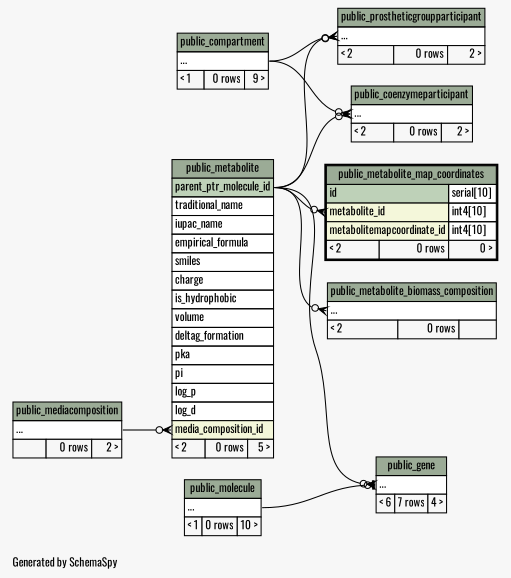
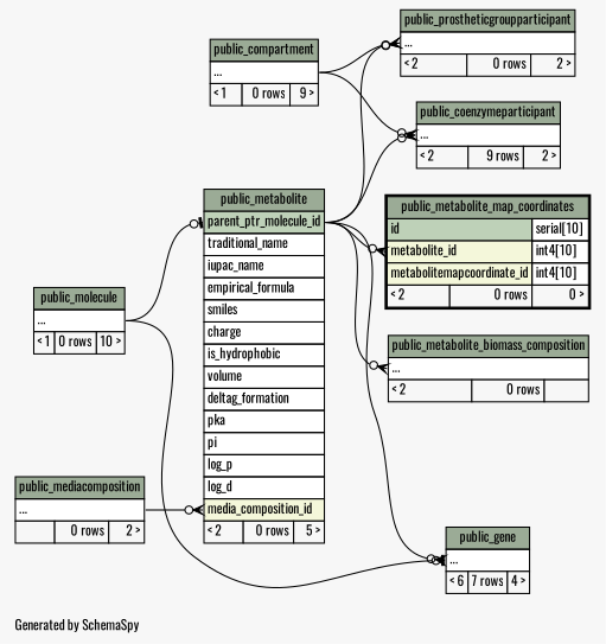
  digraph {
    bgcolor="#f7f7f7"
    fontname=Oswald
    fontsize=11
    label="\nGenerated by SchemaSpy"
    labeljust=l
    nodesep=0.18
    rankdir=RL
    ranksep=0.46
    node [fontname=Oswald fontsize=11 shape=plaintext]
    edge [arrowhead=none arrowsize=0.8 arrowtail=crowodot dir=back fontname=Oswald headport="elipses:e" tailport="elipses:w"]
-   n1 [label=<     <TABLE BORDER="0" CELLBORDER="1" CELLSPACING="0" BGCOLOR="#ffffff">       <TR><TD COLSPAN="3" BGCOLOR="#9bab96" ALIGN="CENTER">public_coenzymeparticipant</TD></TR>       <TR><TD PORT="elipses" COLSPAN="3" ALIGN="LEFT">...</TD></TR>       <TR><TD ALIGN="LEFT" BGCOLOR="#f7f7f7">&lt; 2</TD><TD ALIGN="RIGHT" BGCOLOR="#f7f7f7">0 rows</TD><TD ALIGN="RIGHT" BGCOLOR="#f7f7f7">2 &gt;</TD></TR>     </TABLE>>]
+   n1 [label=<     <TABLE BORDER="0" CELLBORDER="1" CELLSPACING="0" BGCOLOR="#ffffff">       <TR><TD COLSPAN="3" BGCOLOR="#9bab96" ALIGN="CENTER">public_coenzymeparticipant</TD></TR>       <TR><TD PORT="elipses" COLSPAN="3" ALIGN="LEFT">...</TD></TR>       <TR><TD ALIGN="LEFT" BGCOLOR="#f7f7f7">&lt; 2</TD><TD ALIGN="RIGHT" BGCOLOR="#f7f7f7">9 rows</TD><TD ALIGN="RIGHT" BGCOLOR="#f7f7f7">2 &gt;</TD></TR>     </TABLE>>]
    n2 [label=<     <TABLE BORDER="0" CELLBORDER="1" CELLSPACING="0" BGCOLOR="#ffffff">       <TR><TD COLSPAN="3" BGCOLOR="#9bab96" ALIGN="CENTER">public_compartment</TD></TR>       <TR><TD PORT="elipses" COLSPAN="3" ALIGN="LEFT">...</TD></TR>       <TR><TD ALIGN="LEFT" BGCOLOR="#f7f7f7">&lt; 1</TD><TD ALIGN="RIGHT" BGCOLOR="#f7f7f7">0 rows</TD><TD ALIGN="RIGHT" BGCOLOR="#f7f7f7">9 &gt;</TD></TR>     </TABLE>>]
    n3 [label=<     <TABLE BORDER="0" CELLBORDER="1" CELLSPACING="0" BGCOLOR="#ffffff">       <TR><TD COLSPAN="3" BGCOLOR="#9bab96" ALIGN="CENTER">public_metabolite</TD></TR>       <TR><TD PORT="parent_ptr_molecule_id" COLSPAN="3" BGCOLOR="#bed1b8" ALIGN="LEFT">parent_ptr_molecule_id</TD></TR>       <TR><TD PORT="traditional_name" COLSPAN="3" ALIGN="LEFT">traditional_name</TD></TR>       <TR><TD PORT="iupac_name" COLSPAN="3" ALIGN="LEFT">iupac_name</TD></TR>       <TR><TD PORT="empirical_formula" COLSPAN="3" ALIGN="LEFT">empirical_formula</TD></TR>       <TR><TD PORT="smiles" COLSPAN="3" ALIGN="LEFT">smiles</TD></TR>       <TR><TD PORT="charge" COLSPAN="3" ALIGN="LEFT">charge</TD></TR>       <TR><TD PORT="is_hydrophobic" COLSPAN="3" ALIGN="LEFT">is_hydrophobic</TD></TR>       <TR><TD PORT="volume" COLSPAN="3" ALIGN="LEFT">volume</TD></TR>       <TR><TD PORT="deltag_formation" COLSPAN="3" ALIGN="LEFT">deltag_formation</TD></TR>       <TR><TD PORT="pka" COLSPAN="3" ALIGN="LEFT">pka</TD></TR>       <TR><TD PORT="pi" COLSPAN="3" ALIGN="LEFT">pi</TD></TR>       <TR><TD PORT="log_p" COLSPAN="3" ALIGN="LEFT">log_p</TD></TR>       <TR><TD PORT="log_d" COLSPAN="3" ALIGN="LEFT">log_d</TD></TR>       <TR><TD PORT="media_composition_id" COLSPAN="3" BGCOLOR="#f4f7da" ALIGN="LEFT">media_composition_id</TD></TR>       <TR><TD ALIGN="LEFT" BGCOLOR="#f7f7f7">&lt; 2</TD><TD ALIGN="RIGHT" BGCOLOR="#f7f7f7">0 rows</TD><TD ALIGN="RIGHT" BGCOLOR="#f7f7f7">5 &gt;</TD></TR>     </TABLE>>]
    n4 [label=<     <TABLE BORDER="0" CELLBORDER="1" CELLSPACING="0" BGCOLOR="#ffffff">       <TR><TD COLSPAN="3" BGCOLOR="#9bab96" ALIGN="CENTER">public_molecule</TD></TR>       <TR><TD PORT="elipses" COLSPAN="3" ALIGN="LEFT">...</TD></TR>       <TR><TD ALIGN="LEFT" BGCOLOR="#f7f7f7">&lt; 1</TD><TD ALIGN="RIGHT" BGCOLOR="#f7f7f7">0 rows</TD><TD ALIGN="RIGHT" BGCOLOR="#f7f7f7">10 &gt;</TD></TR>     </TABLE>>]
    n5 [label=<     <TABLE BORDER="0" CELLBORDER="1" CELLSPACING="0" BGCOLOR="#ffffff">       <TR><TD COLSPAN="3" BGCOLOR="#9bab96" ALIGN="CENTER">public_mediacomposition</TD></TR>       <TR><TD PORT="elipses" COLSPAN="3" ALIGN="LEFT">...</TD></TR>       <TR><TD ALIGN="LEFT" BGCOLOR="#f7f7f7">  </TD><TD ALIGN="RIGHT" BGCOLOR="#f7f7f7">0 rows</TD><TD ALIGN="RIGHT" BGCOLOR="#f7f7f7">2 &gt;</TD></TR>     </TABLE>>]
    n6 [label=<     <TABLE BORDER="0" CELLBORDER="1" CELLSPACING="0" BGCOLOR="#ffffff">       <TR><TD COLSPAN="3" BGCOLOR="#9bab96" ALIGN="CENTER">public_gene</TD></TR>       <TR><TD PORT="elipses" COLSPAN="3" ALIGN="LEFT">...</TD></TR>       <TR><TD ALIGN="LEFT" BGCOLOR="#f7f7f7">&lt; 6</TD><TD ALIGN="RIGHT" BGCOLOR="#f7f7f7">7 rows</TD><TD ALIGN="RIGHT" BGCOLOR="#f7f7f7">4 &gt;</TD></TR>     </TABLE>>]
    n7 [label=<     <TABLE BORDER="0" CELLBORDER="1" CELLSPACING="0" BGCOLOR="#ffffff">       <TR><TD COLSPAN="3" BGCOLOR="#9bab96" ALIGN="CENTER">public_metabolite_biomass_composition</TD></TR>       <TR><TD PORT="elipses" COLSPAN="3" ALIGN="LEFT">...</TD></TR>       <TR><TD ALIGN="LEFT" BGCOLOR="#f7f7f7">&lt; 2</TD><TD ALIGN="RIGHT" BGCOLOR="#f7f7f7">0 rows</TD><TD ALIGN="RIGHT" BGCOLOR="#f7f7f7">  </TD></TR>     </TABLE>>]
    n8 [label=<     <TABLE BORDER="2" CELLBORDER="1" CELLSPACING="0" BGCOLOR="#ffffff">       <TR><TD COLSPAN="3" BGCOLOR="#9bab96" ALIGN="CENTER">public_metabolite_map_coordinates</TD></TR>       <TR><TD PORT="id" COLSPAN="2" BGCOLOR="#bed1b8" ALIGN="LEFT">id</TD><TD PORT="id.type" ALIGN="LEFT">serial[10]</TD></TR>       <TR><TD PORT="metabolite_id" COLSPAN="2" BGCOLOR="#f4f7da" ALIGN="LEFT">metabolite_id</TD><TD PORT="metabolite_id.type" ALIGN="LEFT">int4[10]</TD></TR>       <TR><TD PORT="metabolitemapcoordinate_id" COLSPAN="2" BGCOLOR="#f4f7da" ALIGN="LEFT">metabolitemapcoordinate_id</TD><TD PORT="metabolitemapcoordinate_id.type" ALIGN="LEFT">int4[10]</TD></TR>       <TR><TD ALIGN="LEFT" BGCOLOR="#f7f7f7">&lt; 2</TD><TD ALIGN="RIGHT" BGCOLOR="#f7f7f7">0 rows</TD><TD ALIGN="RIGHT" BGCOLOR="#f7f7f7">0 &gt;</TD></TR>     </TABLE>>]
    n9 [label=<     <TABLE BORDER="0" CELLBORDER="1" CELLSPACING="0" BGCOLOR="#ffffff">       <TR><TD COLSPAN="3" BGCOLOR="#9bab96" ALIGN="CENTER">public_prostheticgroupparticipant</TD></TR>       <TR><TD PORT="elipses" COLSPAN="3" ALIGN="LEFT">...</TD></TR>       <TR><TD ALIGN="LEFT" BGCOLOR="#f7f7f7">&lt; 2</TD><TD ALIGN="RIGHT" BGCOLOR="#f7f7f7">0 rows</TD><TD ALIGN="RIGHT" BGCOLOR="#f7f7f7">2 &gt;</TD></TR>     </TABLE>>]
    n1 -> n2
    n1 -> n3 [headport="parent_ptr_molecule_id:e"]
+   n3 -> n4 [arrowtail=teeodot tailport="parent_ptr_molecule_id:w"]
    n3 -> n5 [tailport="media_composition_id:w"]
    n6 -> n3 [headport="parent_ptr_molecule_id:e"]
    n6 -> n4 [arrowtail=teeodot]
    n7 -> n3 [headport="parent_ptr_molecule_id:e"]
    n8 -> n3 [headport="parent_ptr_molecule_id:e" tailport="metabolite_id:w"]
    n9 -> n2
    n9 -> n3 [headport="parent_ptr_molecule_id:e"]
  }
